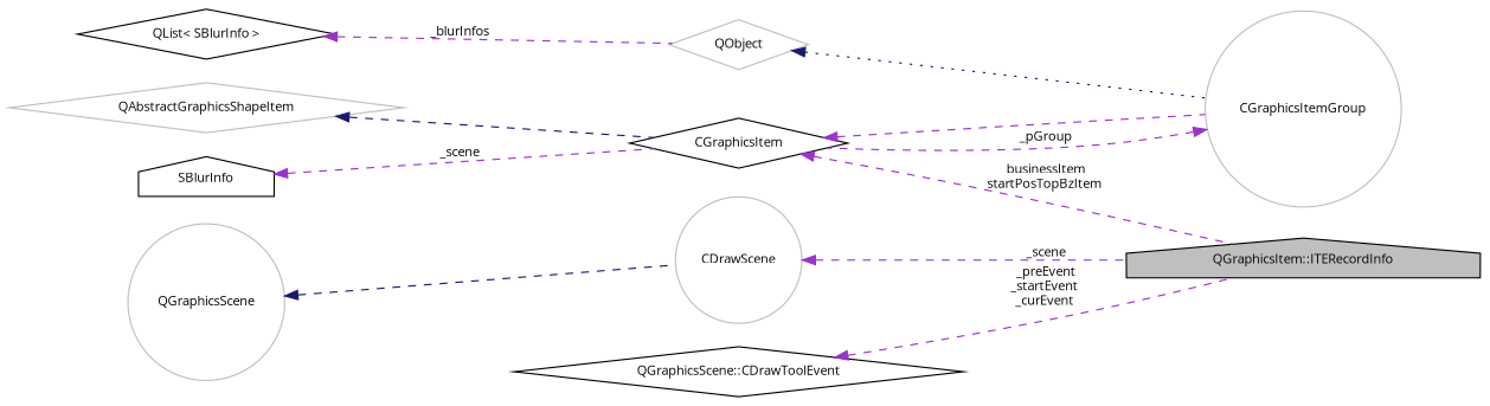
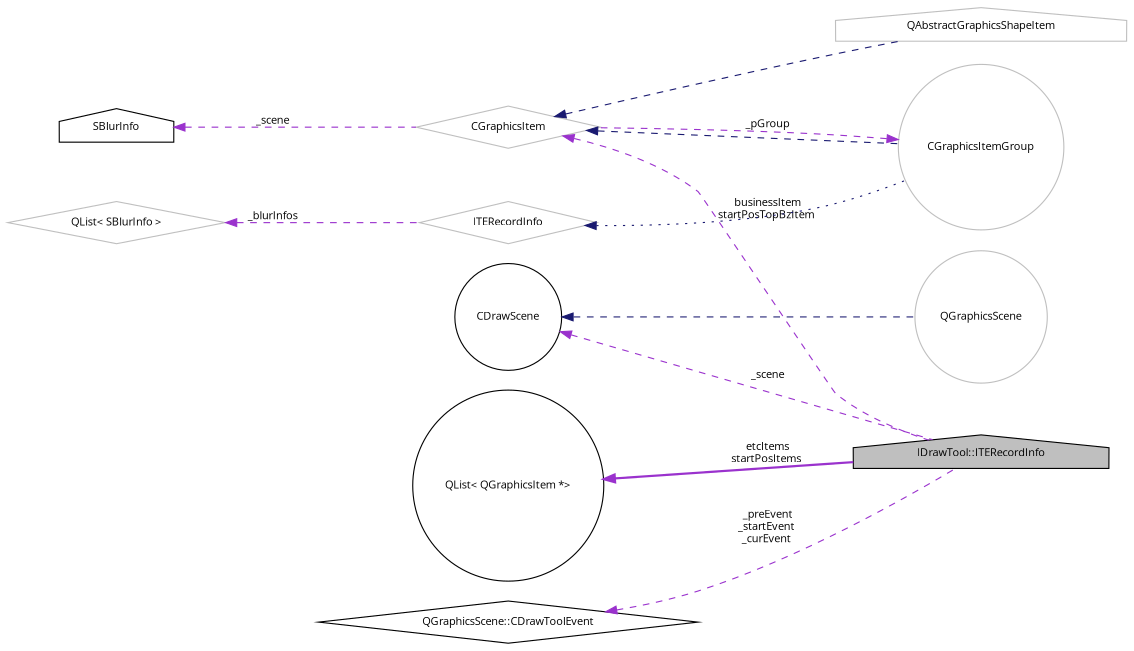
  digraph {
    fontname="Open Sans"
    rankdir=LR
    node [color=black fillcolor=white fontname="Open Sans" fontsize=10 shape=circle style=filled]
    edge [color=darkorchid3 dir=back fontname="Open Sans" fontsize=10 labelfontname=Helvetica labelfontsize=10 style=dashed]
-   n1 [fillcolor=grey75 fontcolor=black height=0.2 label="QGraphicsItem::ITERecordInfo" shape=house width=0.4]
-   n3 [height=0.2 label=CGraphicsItem shape=diamond width=0.4]
+   n1 [fillcolor=grey75 fontcolor=black height=0.2 label="IDrawTool::ITERecordInfo" shape=house width=0.4]
+   n2 [height=0.2 label="QList\< QGraphicsItem *\>" width=0.4]
+   n3 [color=grey75 height=0.2 label=CGraphicsItem shape=diamond width=0.4]
    n4 [color=grey75 height=0.2 label=CGraphicsItemGroup width=0.4]
-   n5 [color=grey75 height=0.2 label=QAbstractGraphicsShapeItem shape=diamond width=0.4]
-   n6 [height=0.2 label="QList\< SBlurInfo \>" shape=diamond width=0.4]
-   n7 [color=grey75 height=0.2 label=QObject shape=diamond width=0.4]
+   n5 [color=grey75 height=0.2 label=QAbstractGraphicsShapeItem shape=house width=0.4]
+   n6 [color=grey75 height=0.2 label="QList\< SBlurInfo \>" shape=diamond width=0.4]
+   n7 [color=grey75 height=0.2 label=ITERecordInfo shape=diamond width=0.4]
    n8 [height=0.2 label=SBlurInfo shape=house width=0.4]
-   n9 [color=grey75 height=0.2 label=CDrawScene width=0.4]
+   n9 [height=0.2 label=CDrawScene width=0.4]
    n10 [color=grey75 height=0.2 label=QGraphicsScene width=0.4]
    n11 [height=0.2 label="QGraphicsScene::CDrawToolEvent" shape=diamond width=0.4]
+   n2 -> n1 [label=" etcItems\nstartPosItems" style=bold]
    n3 -> n1 [label=" businessItem\nstartPosTopBzItem"]
-   n3 -> n4
+   n3 -> n4 [color=midnightblue]
    n4 -> n3 [label=" _pGroup"]
-   n5 -> n3 [color=midnightblue]
+   n3 -> n5 [color=midnightblue]
    n6 -> n7 [label=" _blurInfos"]
    n7 -> n4 [color=midnightblue style=dotted]
    n8 -> n3 [label=" _scene"]
    n9 -> n1 [label=" _scene"]
-   n10 -> n9 [color=midnightblue]
+   n9 -> n10 [color=midnightblue]
    n11 -> n1 [label=" _preEvent\n_startEvent\n_curEvent"]
  }
